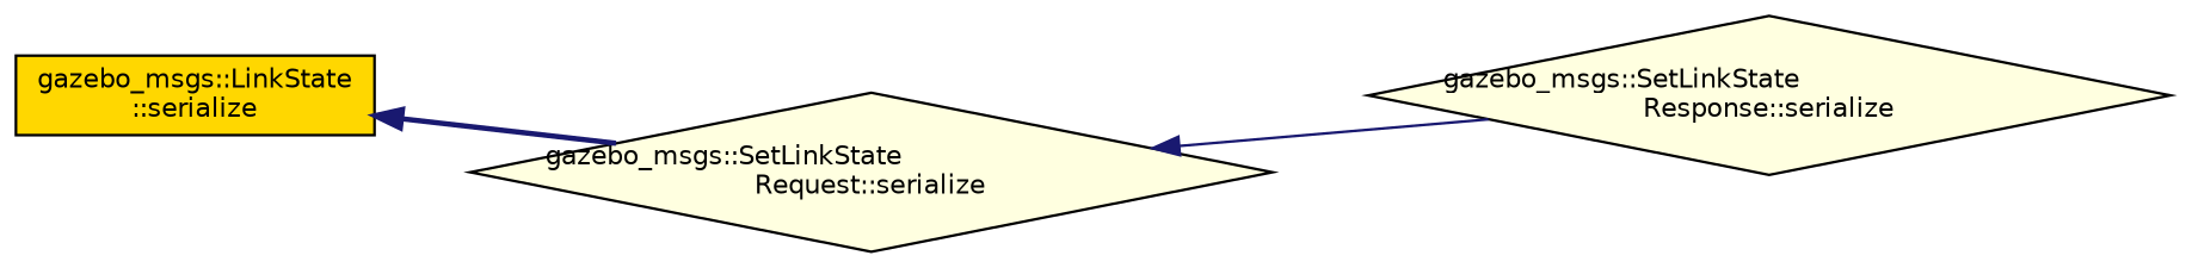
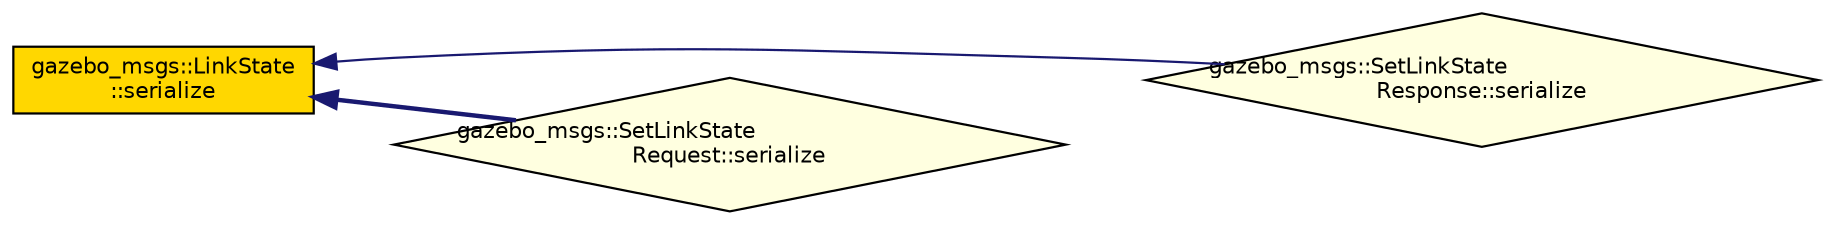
  digraph {
    rankdir=LR
    node [color=black fillcolor=lightyellow fontname=Helvetica fontsize=10 shape=diamond style=filled]
    edge [color=midnightblue dir=back fontname=Helvetica fontsize=10 labelfontname=Helvetica labelfontsize=10]
    n1 [fillcolor=gold fontcolor=black height=0.2 label="gazebo_msgs::LinkState\l::serialize" shape=box width=0.4]
    n2 [height=0.2 label="gazebo_msgs::SetLinkState\lResponse::serialize" width=0.4]
    n3 [height=0.2 label="gazebo_msgs::SetLinkState\lRequest::serialize" width=0.4]
-   n3 -> n2 [style=solid]
+   n1 -> n2 [style=solid]
    n1 -> n3 [style=bold]
  }
